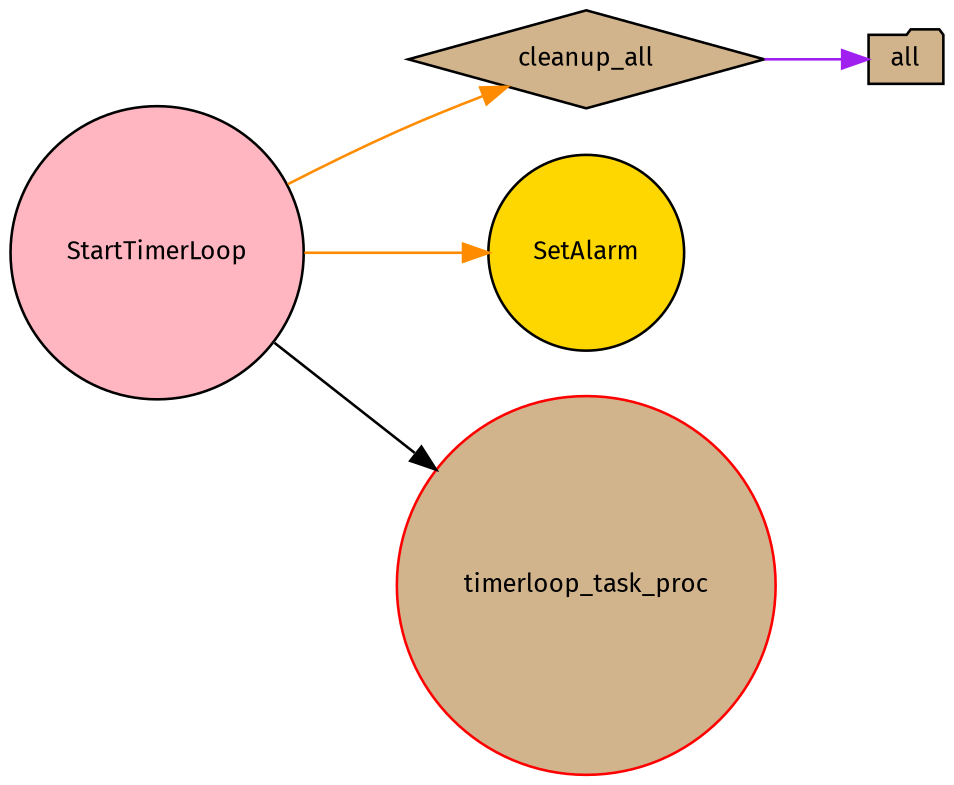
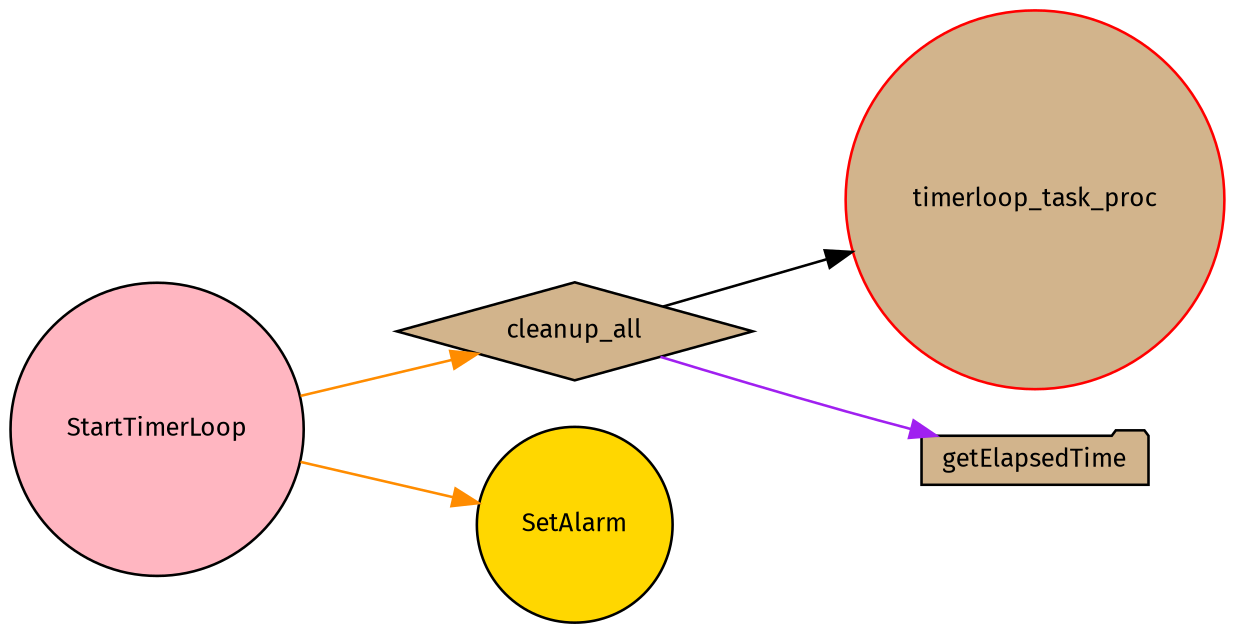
  digraph {
    fontname="Fira Sans"
    rankdir=LR
    node [color=black fillcolor=tan fontname="Fira Sans" fontsize=10 shape=circle style=filled]
    edge [color=darkorange fontname="Fira Sans" fontsize=10 labelfontname="FreeSans.ttf" labelfontsize=10 style=solid]
    n1 [fillcolor=lightpink fontcolor=black height=0.2 label=StartTimerLoop width=0.4]
    n2 [height=0.2 label=cleanup_all shape=diamond width=0.4]
    n3 [fillcolor=gold height=0.2 label=SetAlarm width=0.4]
    n4 [color=red height=0.2 label=timerloop_task_proc width=0.4]
-   n5 [height=0.2 label=all shape=folder width=0.4]
+   n5 [height=0.2 label=getElapsedTime shape=folder width=0.4]
    n1 -> n2
    n1 -> n3
-   n1 -> n4 [color=black]
+   n2 -> n4 [color=black]
    n2 -> n5 [color=purple]
  }
